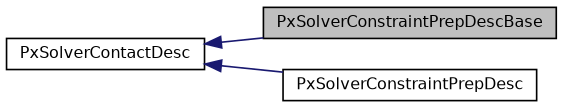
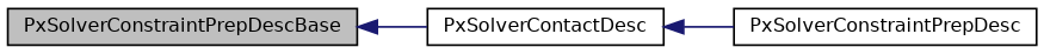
  digraph {
    rankdir=LR
    node [color=black fillcolor=white fontname=Helvetica fontsize=10 shape=record style=filled]
    edge [color=midnightblue dir=back fontname=Helvetica fontsize=10 labelfontname=Helvetica labelfontsize=10 style=solid]
    n1 [fillcolor=grey75 fontcolor=black height=0.2 label=PxSolverConstraintPrepDescBase width=0.4]
    n2 [height=0.2 label=PxSolverContactDesc width=0.4]
    n3 [height=0.2 label=PxSolverConstraintPrepDesc width=0.4]
-   n2 -> n1
+   n1 -> n2
    n2 -> n3
  }
